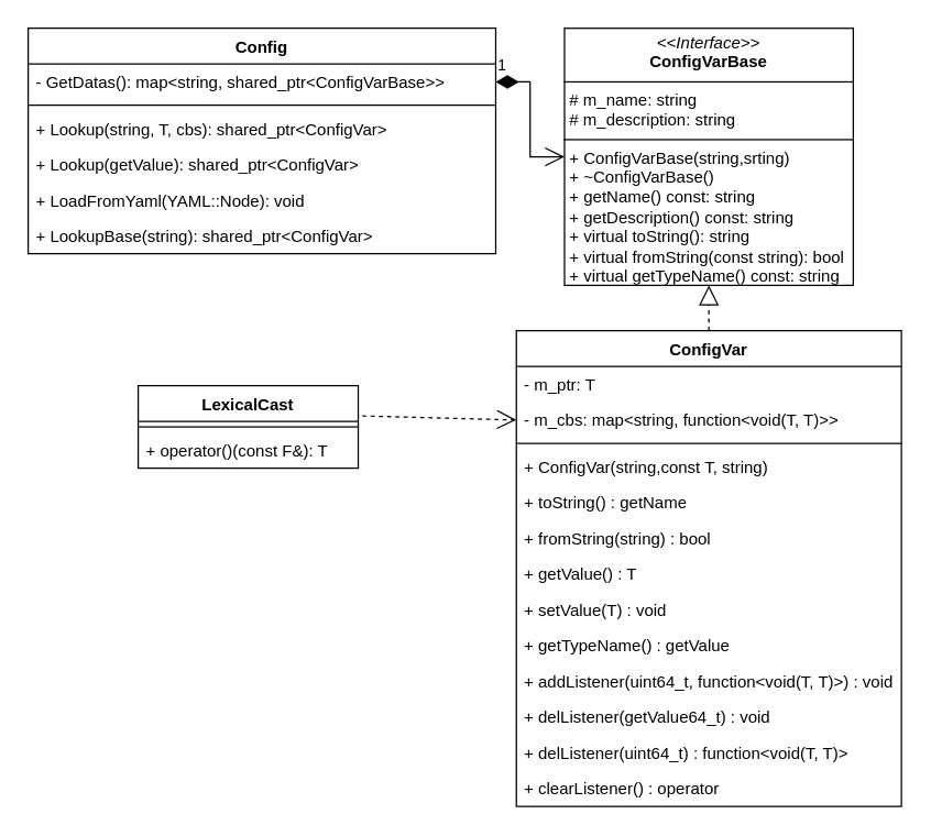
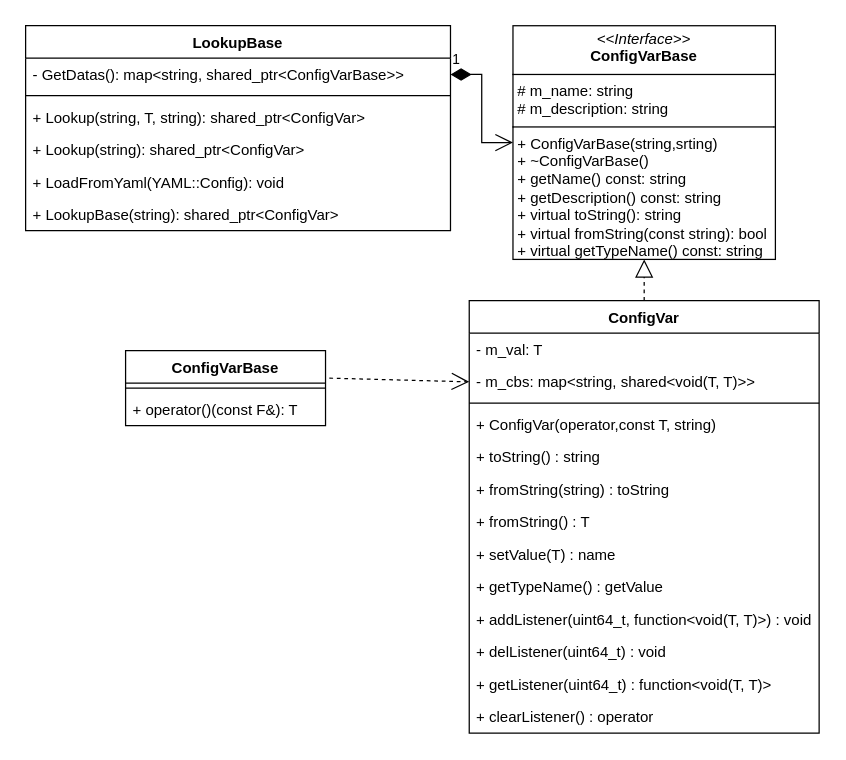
  <mxCell id="0" />
  <mxCell id="1" parent="0" />
- <mxCell id="2" value="Config" style="swimlane;fontStyle=1;align=center;verticalAlign=top;childLayout=stackLayout;horizontal=1;startSize=26;horizontalStack=0;resizeParent=1;resizeParentMax=0;resizeLast=0;collapsible=1;marginBottom=0;whiteSpace=wrap;html=1;" vertex="1" parent="1"><mxGeometry x="20" y="20" width="340" height="164" as="geometry" /></mxCell>
+ <mxCell id="2" value="LookupBase" style="swimlane;fontStyle=1;align=center;verticalAlign=top;childLayout=stackLayout;horizontal=1;startSize=26;horizontalStack=0;resizeParent=1;resizeParentMax=0;resizeLast=0;collapsible=1;marginBottom=0;whiteSpace=wrap;html=1;" vertex="1" parent="1"><mxGeometry x="20" y="20" width="340" height="164" as="geometry" /></mxCell>
  <mxCell id="3" value="- GetDatas(): map&amp;lt;string, shared_ptr&amp;lt;ConfigVarBase&amp;gt;&amp;gt;" style="text;strokeColor=none;fillColor=none;align=left;verticalAlign=top;spacingLeft=4;spacingRight=4;overflow=hidden;rotatable=0;points=[[0,0.5],[1,0.5]];portConstraint=eastwest;whiteSpace=wrap;html=1;" vertex="1" parent="2"><mxGeometry y="26" width="340" height="26" as="geometry" /></mxCell>
  <mxCell id="4" value="" style="line;strokeWidth=1;fillColor=none;align=left;verticalAlign=middle;spacingTop=-1;spacingLeft=3;spacingRight=3;rotatable=0;labelPosition=right;points=[];portConstraint=eastwest;strokeColor=inherit;" vertex="1" parent="2"><mxGeometry y="52" width="340" height="8" as="geometry" /></mxCell>
- <mxCell id="5" value="+ Lookup(string, T, cbs): shared_ptr&amp;lt;ConfigVar&amp;gt;" style="text;strokeColor=none;fillColor=none;align=left;verticalAlign=top;spacingLeft=4;spacingRight=4;overflow=hidden;rotatable=0;points=[[0,0.5],[1,0.5]];portConstraint=eastwest;whiteSpace=wrap;html=1;" vertex="1" parent="2"><mxGeometry y="60" width="340" height="26" as="geometry" /></mxCell>
- <mxCell id="6" value="+ Lookup(getValue): shared_ptr&amp;lt;ConfigVar&amp;gt;" style="text;strokeColor=none;fillColor=none;align=left;verticalAlign=top;spacingLeft=4;spacingRight=4;overflow=hidden;rotatable=0;points=[[0,0.5],[1,0.5]];portConstraint=eastwest;whiteSpace=wrap;html=1;" vertex="1" parent="2"><mxGeometry y="86" width="340" height="26" as="geometry" /></mxCell>
- <mxCell id="7" value="+ LoadFromYaml(YAML::Node): void" style="text;strokeColor=none;fillColor=none;align=left;verticalAlign=top;spacingLeft=4;spacingRight=4;overflow=hidden;rotatable=0;points=[[0,0.5],[1,0.5]];portConstraint=eastwest;whiteSpace=wrap;html=1;" vertex="1" parent="2"><mxGeometry y="112" width="340" height="26" as="geometry" /></mxCell>
+ <mxCell id="5" value="+ Lookup(string, T, string): shared_ptr&amp;lt;ConfigVar&amp;gt;" style="text;strokeColor=none;fillColor=none;align=left;verticalAlign=top;spacingLeft=4;spacingRight=4;overflow=hidden;rotatable=0;points=[[0,0.5],[1,0.5]];portConstraint=eastwest;whiteSpace=wrap;html=1;" vertex="1" parent="2"><mxGeometry y="60" width="340" height="26" as="geometry" /></mxCell>
+ <mxCell id="6" value="+ Lookup(string): shared_ptr&amp;lt;ConfigVar&amp;gt;" style="text;strokeColor=none;fillColor=none;align=left;verticalAlign=top;spacingLeft=4;spacingRight=4;overflow=hidden;rotatable=0;points=[[0,0.5],[1,0.5]];portConstraint=eastwest;whiteSpace=wrap;html=1;" vertex="1" parent="2"><mxGeometry y="86" width="340" height="26" as="geometry" /></mxCell>
+ <mxCell id="7" value="+ LoadFromYaml(YAML::Config): void" style="text;strokeColor=none;fillColor=none;align=left;verticalAlign=top;spacingLeft=4;spacingRight=4;overflow=hidden;rotatable=0;points=[[0,0.5],[1,0.5]];portConstraint=eastwest;whiteSpace=wrap;html=1;" vertex="1" parent="2"><mxGeometry y="112" width="340" height="26" as="geometry" /></mxCell>
  <mxCell id="8" value="+ LookupBase(string): shared_ptr&amp;lt;ConfigVar&amp;gt;" style="text;strokeColor=none;fillColor=none;align=left;verticalAlign=top;spacingLeft=4;spacingRight=4;overflow=hidden;rotatable=0;points=[[0,0.5],[1,0.5]];portConstraint=eastwest;whiteSpace=wrap;html=1;" vertex="1" parent="2"><mxGeometry y="138" width="340" height="26" as="geometry" /></mxCell>
  <mxCell id="9" value="ConfigVar" style="swimlane;fontStyle=1;align=center;verticalAlign=top;childLayout=stackLayout;horizontal=1;startSize=26;horizontalStack=0;resizeParent=1;resizeParentMax=0;resizeLast=0;collapsible=1;marginBottom=0;whiteSpace=wrap;html=1;" vertex="1" parent="1"><mxGeometry x="375" y="240" width="280" height="346" as="geometry" /></mxCell>
- <mxCell id="10" value="- m_ptr: T" style="text;strokeColor=none;fillColor=none;align=left;verticalAlign=top;spacingLeft=4;spacingRight=4;overflow=hidden;rotatable=0;points=[[0,0.5],[1,0.5]];portConstraint=eastwest;whiteSpace=wrap;html=1;" vertex="1" parent="9"><mxGeometry y="26" width="280" height="26" as="geometry" /></mxCell>
- <mxCell id="11" value="- m_cbs: map&amp;lt;string, function&amp;lt;void(T, T)&amp;gt;&amp;gt;" style="text;strokeColor=none;fillColor=none;align=left;verticalAlign=top;spacingLeft=4;spacingRight=4;overflow=hidden;rotatable=0;points=[[0,0.5],[1,0.5]];portConstraint=eastwest;whiteSpace=wrap;html=1;" vertex="1" parent="9"><mxGeometry y="52" width="280" height="26" as="geometry" /></mxCell>
+ <mxCell id="10" value="- m_val: T" style="text;strokeColor=none;fillColor=none;align=left;verticalAlign=top;spacingLeft=4;spacingRight=4;overflow=hidden;rotatable=0;points=[[0,0.5],[1,0.5]];portConstraint=eastwest;whiteSpace=wrap;html=1;" vertex="1" parent="9"><mxGeometry y="26" width="280" height="26" as="geometry" /></mxCell>
+ <mxCell id="11" value="- m_cbs: map&amp;lt;string, shared&amp;lt;void(T, T)&amp;gt;&amp;gt;" style="text;strokeColor=none;fillColor=none;align=left;verticalAlign=top;spacingLeft=4;spacingRight=4;overflow=hidden;rotatable=0;points=[[0,0.5],[1,0.5]];portConstraint=eastwest;whiteSpace=wrap;html=1;" vertex="1" parent="9"><mxGeometry y="52" width="280" height="26" as="geometry" /></mxCell>
  <mxCell id="12" value="" style="line;strokeWidth=1;fillColor=none;align=left;verticalAlign=middle;spacingTop=-1;spacingLeft=3;spacingRight=3;rotatable=0;labelPosition=right;points=[];portConstraint=eastwest;strokeColor=inherit;" vertex="1" parent="9"><mxGeometry y="78" width="280" height="8" as="geometry" /></mxCell>
- <mxCell id="13" value="+ ConfigVar(string,const T, string)&amp;nbsp;" style="text;strokeColor=none;fillColor=none;align=left;verticalAlign=top;spacingLeft=4;spacingRight=4;overflow=hidden;rotatable=0;points=[[0,0.5],[1,0.5]];portConstraint=eastwest;whiteSpace=wrap;html=1;" vertex="1" parent="9"><mxGeometry y="86" width="280" height="26" as="geometry" /></mxCell>
- <mxCell id="14" value="+ toString() : getName" style="text;strokeColor=none;fillColor=none;align=left;verticalAlign=top;spacingLeft=4;spacingRight=4;overflow=hidden;rotatable=0;points=[[0,0.5],[1,0.5]];portConstraint=eastwest;whiteSpace=wrap;html=1;" vertex="1" parent="9"><mxGeometry y="112" width="280" height="26" as="geometry" /></mxCell>
- <mxCell id="15" value="+ fromString(string) : bool" style="text;strokeColor=none;fillColor=none;align=left;verticalAlign=top;spacingLeft=4;spacingRight=4;overflow=hidden;rotatable=0;points=[[0,0.5],[1,0.5]];portConstraint=eastwest;whiteSpace=wrap;html=1;" vertex="1" parent="9"><mxGeometry y="138" width="280" height="26" as="geometry" /></mxCell>
- <mxCell id="16" value="+ getValue() : T" style="text;strokeColor=none;fillColor=none;align=left;verticalAlign=top;spacingLeft=4;spacingRight=4;overflow=hidden;rotatable=0;points=[[0,0.5],[1,0.5]];portConstraint=eastwest;whiteSpace=wrap;html=1;" vertex="1" parent="9"><mxGeometry y="164" width="280" height="26" as="geometry" /></mxCell>
- <mxCell id="17" value="+ setValue(T) : void" style="text;strokeColor=none;fillColor=none;align=left;verticalAlign=top;spacingLeft=4;spacingRight=4;overflow=hidden;rotatable=0;points=[[0,0.5],[1,0.5]];portConstraint=eastwest;whiteSpace=wrap;html=1;" vertex="1" parent="9"><mxGeometry y="190" width="280" height="26" as="geometry" /></mxCell>
+ <mxCell id="13" value="+ ConfigVar(operator,const T, string)&amp;nbsp;" style="text;strokeColor=none;fillColor=none;align=left;verticalAlign=top;spacingLeft=4;spacingRight=4;overflow=hidden;rotatable=0;points=[[0,0.5],[1,0.5]];portConstraint=eastwest;whiteSpace=wrap;html=1;" vertex="1" parent="9"><mxGeometry y="86" width="280" height="26" as="geometry" /></mxCell>
+ <mxCell id="14" value="+ toString() : string" style="text;strokeColor=none;fillColor=none;align=left;verticalAlign=top;spacingLeft=4;spacingRight=4;overflow=hidden;rotatable=0;points=[[0,0.5],[1,0.5]];portConstraint=eastwest;whiteSpace=wrap;html=1;" vertex="1" parent="9"><mxGeometry y="112" width="280" height="26" as="geometry" /></mxCell>
+ <mxCell id="15" value="+ fromString(string) : toString" style="text;strokeColor=none;fillColor=none;align=left;verticalAlign=top;spacingLeft=4;spacingRight=4;overflow=hidden;rotatable=0;points=[[0,0.5],[1,0.5]];portConstraint=eastwest;whiteSpace=wrap;html=1;" vertex="1" parent="9"><mxGeometry y="138" width="280" height="26" as="geometry" /></mxCell>
+ <mxCell id="16" value="+ fromString() : T" style="text;strokeColor=none;fillColor=none;align=left;verticalAlign=top;spacingLeft=4;spacingRight=4;overflow=hidden;rotatable=0;points=[[0,0.5],[1,0.5]];portConstraint=eastwest;whiteSpace=wrap;html=1;" vertex="1" parent="9"><mxGeometry y="164" width="280" height="26" as="geometry" /></mxCell>
+ <mxCell id="17" value="+ setValue(T) : name" style="text;strokeColor=none;fillColor=none;align=left;verticalAlign=top;spacingLeft=4;spacingRight=4;overflow=hidden;rotatable=0;points=[[0,0.5],[1,0.5]];portConstraint=eastwest;whiteSpace=wrap;html=1;" vertex="1" parent="9"><mxGeometry y="190" width="280" height="26" as="geometry" /></mxCell>
  <mxCell id="18" value="+ getTypeName() : getValue" style="text;strokeColor=none;fillColor=none;align=left;verticalAlign=top;spacingLeft=4;spacingRight=4;overflow=hidden;rotatable=0;points=[[0,0.5],[1,0.5]];portConstraint=eastwest;whiteSpace=wrap;html=1;" vertex="1" parent="9"><mxGeometry y="216" width="280" height="26" as="geometry" /></mxCell>
  <mxCell id="19" value="+ addListener(uint64_t, function&amp;lt;void(T, T)&amp;gt;) : void" style="text;strokeColor=none;fillColor=none;align=left;verticalAlign=top;spacingLeft=4;spacingRight=4;overflow=hidden;rotatable=0;points=[[0,0.5],[1,0.5]];portConstraint=eastwest;whiteSpace=wrap;html=1;" vertex="1" parent="9"><mxGeometry y="242" width="280" height="26" as="geometry" /></mxCell>
- <mxCell id="20" value="+ delListener(getValue64_t) : void" style="text;strokeColor=none;fillColor=none;align=left;verticalAlign=top;spacingLeft=4;spacingRight=4;overflow=hidden;rotatable=0;points=[[0,0.5],[1,0.5]];portConstraint=eastwest;whiteSpace=wrap;html=1;" vertex="1" parent="9"><mxGeometry y="268" width="280" height="26" as="geometry" /></mxCell>
- <mxCell id="21" value="+ delListener(uint64_t) : function&amp;lt;void(T, T)&amp;gt;" style="text;strokeColor=none;fillColor=none;align=left;verticalAlign=top;spacingLeft=4;spacingRight=4;overflow=hidden;rotatable=0;points=[[0,0.5],[1,0.5]];portConstraint=eastwest;whiteSpace=wrap;html=1;" vertex="1" parent="9"><mxGeometry y="294" width="280" height="26" as="geometry" /></mxCell>
+ <mxCell id="20" value="+ delListener(uint64_t) : void" style="text;strokeColor=none;fillColor=none;align=left;verticalAlign=top;spacingLeft=4;spacingRight=4;overflow=hidden;rotatable=0;points=[[0,0.5],[1,0.5]];portConstraint=eastwest;whiteSpace=wrap;html=1;" vertex="1" parent="9"><mxGeometry y="268" width="280" height="26" as="geometry" /></mxCell>
+ <mxCell id="21" value="+ getListener(uint64_t) : function&amp;lt;void(T, T)&amp;gt;" style="text;strokeColor=none;fillColor=none;align=left;verticalAlign=top;spacingLeft=4;spacingRight=4;overflow=hidden;rotatable=0;points=[[0,0.5],[1,0.5]];portConstraint=eastwest;whiteSpace=wrap;html=1;" vertex="1" parent="9"><mxGeometry y="294" width="280" height="26" as="geometry" /></mxCell>
  <mxCell id="22" value="+ clearListener() : operator" style="text;strokeColor=none;fillColor=none;align=left;verticalAlign=top;spacingLeft=4;spacingRight=4;overflow=hidden;rotatable=0;points=[[0,0.5],[1,0.5]];portConstraint=eastwest;whiteSpace=wrap;html=1;" vertex="1" parent="9"><mxGeometry y="320" width="280" height="26" as="geometry" /></mxCell>
  <mxCell id="23" value="&lt;p style=&quot;margin:0px;margin-top:4px;text-align:center;&quot;&gt;&lt;i&gt;&amp;lt;&amp;lt;Interface&amp;gt;&amp;gt;&lt;/i&gt;&lt;br&gt;&lt;b&gt;ConfigVarBase&lt;/b&gt;&lt;/p&gt;&lt;hr size=&quot;1&quot; style=&quot;border-style:solid;&quot;&gt;&lt;p style=&quot;margin:0px;margin-left:4px;&quot;&gt;# m_name: string&lt;br&gt;# m_description: string&lt;/p&gt;&lt;hr size=&quot;1&quot; style=&quot;border-style:solid;&quot;&gt;&lt;p style=&quot;margin:0px;margin-left:4px;&quot;&gt;+ ConfigVarBase(string,srting)&lt;br&gt;+ ~ConfigVarBase()&lt;/p&gt;&lt;p style=&quot;margin:0px;margin-left:4px;&quot;&gt;+ getName() const: string&lt;/p&gt;&lt;p style=&quot;margin:0px;margin-left:4px;&quot;&gt;+ getDescription() const: string&lt;/p&gt;&lt;p style=&quot;margin:0px;margin-left:4px;&quot;&gt;+ virtual toString(): string&lt;/p&gt;&lt;p style=&quot;margin:0px;margin-left:4px;&quot;&gt;+ virtual fromString(const string): bool&lt;/p&gt;&lt;p style=&quot;margin:0px;margin-left:4px;&quot;&gt;+ virtual getTypeName() const: string&lt;/p&gt;" style="verticalAlign=top;align=left;overflow=fill;html=1;whiteSpace=wrap;" vertex="1" parent="1"><mxGeometry x="410" y="20" width="210" height="187" as="geometry" /></mxCell>
- <mxCell id="24" value="LexicalCast" style="swimlane;fontStyle=1;align=center;verticalAlign=top;childLayout=stackLayout;horizontal=1;startSize=26;horizontalStack=0;resizeParent=1;resizeParentMax=0;resizeLast=0;collapsible=1;marginBottom=0;whiteSpace=wrap;html=1;" vertex="1" parent="1"><mxGeometry x="100" y="280" width="160" height="60" as="geometry" /></mxCell>
+ <mxCell id="24" value="ConfigVarBase" style="swimlane;fontStyle=1;align=center;verticalAlign=top;childLayout=stackLayout;horizontal=1;startSize=26;horizontalStack=0;resizeParent=1;resizeParentMax=0;resizeLast=0;collapsible=1;marginBottom=0;whiteSpace=wrap;html=1;" vertex="1" parent="1"><mxGeometry x="100" y="280" width="160" height="60" as="geometry" /></mxCell>
  <mxCell id="25" value="" style="line;strokeWidth=1;fillColor=none;align=left;verticalAlign=middle;spacingTop=-1;spacingLeft=3;spacingRight=3;rotatable=0;labelPosition=right;points=[];portConstraint=eastwest;strokeColor=inherit;" vertex="1" parent="24"><mxGeometry y="26" width="160" height="8" as="geometry" /></mxCell>
  <mxCell id="26" value="+ operator()(const F&amp;amp;): T" style="text;strokeColor=none;fillColor=none;align=left;verticalAlign=top;spacingLeft=4;spacingRight=4;overflow=hidden;rotatable=0;points=[[0,0.5],[1,0.5]];portConstraint=eastwest;whiteSpace=wrap;html=1;" vertex="1" parent="24"><mxGeometry y="34" width="160" height="26" as="geometry" /></mxCell>
  <mxCell id="27" value="" style="endArrow=block;dashed=1;endFill=0;endSize=12;html=1;rounded=0;exitX=0.5;exitY=0;exitDx=0;exitDy=0;entryX=0.5;entryY=1;entryDx=0;entryDy=0;" edge="1" parent="1" source="9" target="23"><mxGeometry width="160" relative="1" as="geometry"><mxPoint x="670" y="190" as="sourcePoint" /><mxPoint x="830" y="190" as="targetPoint" /></mxGeometry></mxCell>
  <mxCell id="28" value="1" style="endArrow=open;html=1;endSize=12;startArrow=diamondThin;startSize=14;startFill=1;edgeStyle=orthogonalEdgeStyle;align=left;verticalAlign=bottom;rounded=0;exitX=1;exitY=0.5;exitDx=0;exitDy=0;entryX=0;entryY=0.5;entryDx=0;entryDy=0;" edge="1" parent="1" source="3" target="23"><mxGeometry x="-1" y="3" relative="1" as="geometry"><mxPoint x="360" y="100" as="sourcePoint" /><mxPoint x="520" y="100" as="targetPoint" /></mxGeometry></mxCell>
  <mxCell id="29" value="" style="endArrow=open;endFill=1;endSize=12;html=1;rounded=0;entryX=0;entryY=0.5;entryDx=0;entryDy=0;exitX=1.019;exitY=0.367;exitDx=0;exitDy=0;exitPerimeter=0;dashed=1;" edge="1" parent="1" source="24" target="11"><mxGeometry width="160" relative="1" as="geometry"><mxPoint x="260" y="310" as="sourcePoint" /><mxPoint x="420" y="310" as="targetPoint" /></mxGeometry></mxCell>
